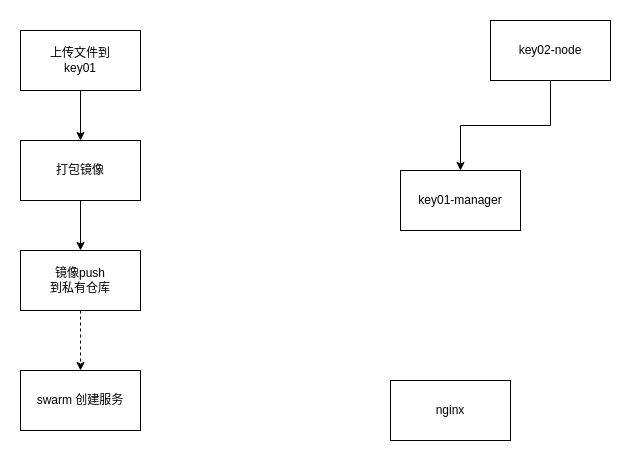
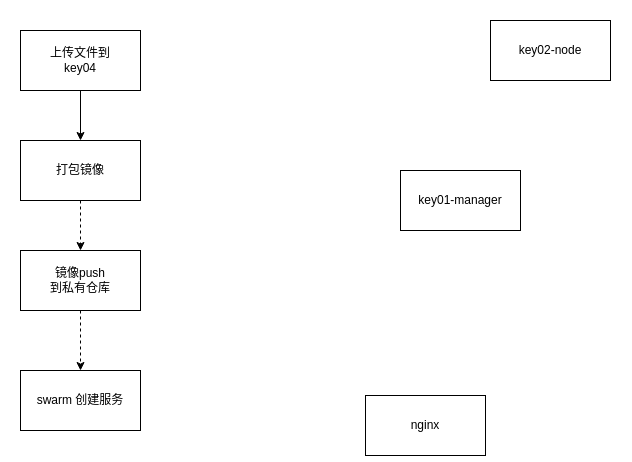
  <mxCell id="0" />
  <mxCell id="1" parent="0" />
  <mxCell id="2" value="" style="edgeStyle=orthogonalEdgeStyle;rounded=0;orthogonalLoop=1;jettySize=auto;html=1;" edge="1" parent="1" source="3" target="5"><mxGeometry relative="1" as="geometry" /></mxCell>
- <mxCell id="3" value="上传文件到&lt;br&gt;key01" style="rounded=0;whiteSpace=wrap;html=1;" vertex="1" parent="1"><mxGeometry x="20" y="30" width="120" height="60" as="geometry" /></mxCell>
- <mxCell id="4" value="" style="edgeStyle=orthogonalEdgeStyle;rounded=0;orthogonalLoop=1;jettySize=auto;html=1;" edge="1" parent="1" source="5" target="7"><mxGeometry relative="1" as="geometry" /></mxCell>
+ <mxCell id="3" value="上传文件到&lt;br&gt;key04" style="rounded=0;whiteSpace=wrap;html=1;" vertex="1" parent="1"><mxGeometry x="20" y="30" width="120" height="60" as="geometry" /></mxCell>
+ <mxCell id="4" value="" style="edgeStyle=orthogonalEdgeStyle;rounded=0;orthogonalLoop=1;jettySize=auto;html=1;dashed=1;" edge="1" parent="1" source="5" target="7"><mxGeometry relative="1" as="geometry" /></mxCell>
  <mxCell id="5" value="打包镜像" style="rounded=0;whiteSpace=wrap;html=1;" vertex="1" parent="1"><mxGeometry x="20" y="140" width="120" height="60" as="geometry" /></mxCell>
  <mxCell id="6" value="" style="edgeStyle=orthogonalEdgeStyle;rounded=0;orthogonalLoop=1;jettySize=auto;html=1;dashed=1;" edge="1" parent="1" source="7" target="8"><mxGeometry relative="1" as="geometry" /></mxCell>
  <mxCell id="7" value="镜像push&lt;br&gt;到私有仓库" style="rounded=0;whiteSpace=wrap;html=1;" vertex="1" parent="1"><mxGeometry x="20" y="250" width="120" height="60" as="geometry" /></mxCell>
  <mxCell id="8" value="swarm 创建服务" style="rounded=0;whiteSpace=wrap;html=1;" vertex="1" parent="1"><mxGeometry x="20" y="370" width="120" height="60" as="geometry" /></mxCell>
- <mxCell id="9" style="edgeStyle=orthogonalEdgeStyle;rounded=0;orthogonalLoop=1;jettySize=auto;html=1;" edge="1" parent="1" source="10" target="11"><mxGeometry relative="1" as="geometry" /></mxCell>
  <mxCell id="10" value="key02-node" style="rounded=0;whiteSpace=wrap;html=1;" vertex="1" parent="1"><mxGeometry x="490" y="20" width="120" height="60" as="geometry" /></mxCell>
  <mxCell id="11" value="key01-manager" style="whiteSpace=wrap;html=1;rounded=0;" vertex="1" parent="1"><mxGeometry x="400" y="170" width="120" height="60" as="geometry" /></mxCell>
- <mxCell id="12" value="nginx" style="rounded=0;whiteSpace=wrap;html=1;" vertex="1" parent="1"><mxGeometry x="390" y="380" width="120" height="60" as="geometry" /></mxCell>
+ <mxCell id="12" value="nginx" style="rounded=0;whiteSpace=wrap;html=1;" vertex="1" parent="1"><mxGeometry x="365" y="395" width="120" height="60" as="geometry" /></mxCell>
